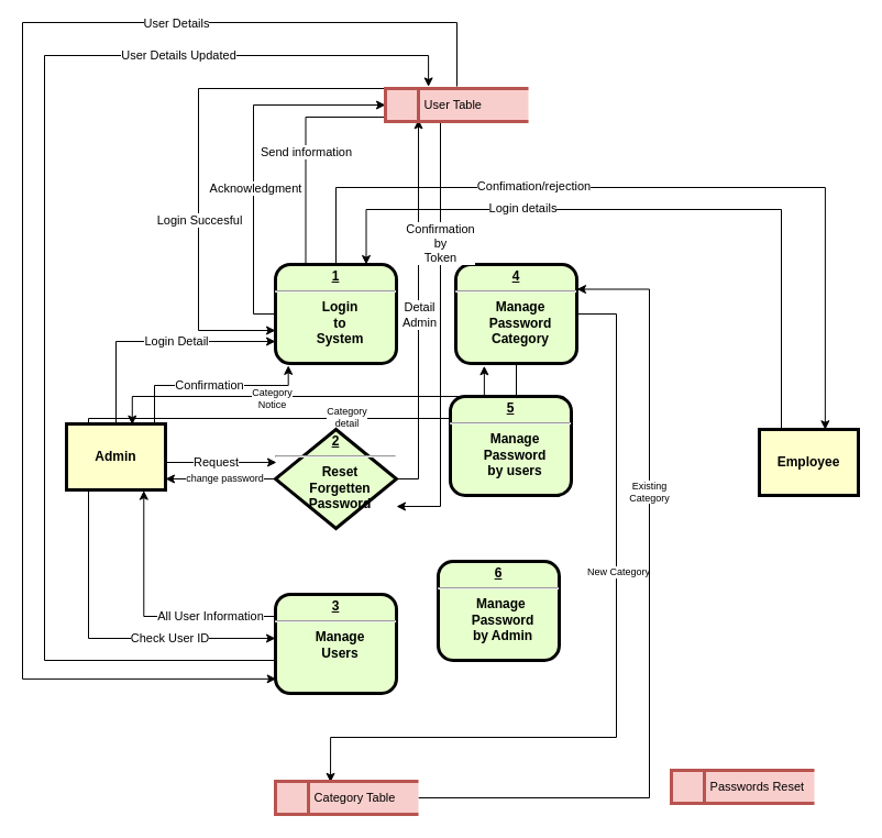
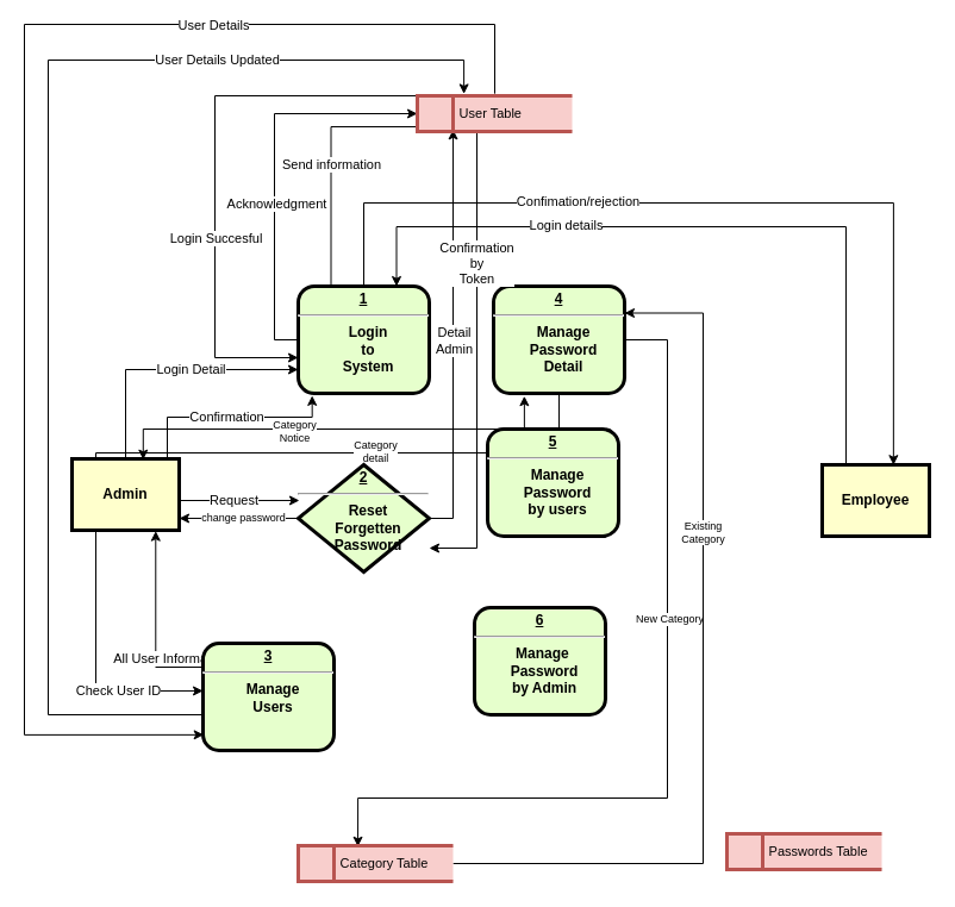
  <mxCell id="0" />
  <mxCell id="1" parent="0" />
  <mxCell id="2" style="edgeStyle=orthogonalEdgeStyle;rounded=0;orthogonalLoop=1;jettySize=auto;html=1;exitX=0.25;exitY=0;exitDx=0;exitDy=0;entryX=0.75;entryY=0;entryDx=0;entryDy=0;" parent="1" source="4" target="11" edge="1"><mxGeometry relative="1" as="geometry"><Array as="points"><mxPoint x="710" y="390" /><mxPoint x="710" y="190" /><mxPoint x="333" y="190" /></Array></mxGeometry></mxCell>
  <mxCell id="3" value="Login details" style="edgeLabel;html=1;align=center;verticalAlign=middle;resizable=0;points=[];" parent="2" vertex="1" connectable="0"><mxGeometry x="0.431" y="-2" relative="1" as="geometry"><mxPoint x="13" as="offset" /></mxGeometry></mxCell>
  <mxCell id="4" value="Employee" style="whiteSpace=wrap;align=center;verticalAlign=middle;fontStyle=1;strokeWidth=3;fillColor=#FFFFCC" parent="1" vertex="1"><mxGeometry x="690" y="390" width="90" height="60" as="geometry" /></mxCell>
  <mxCell id="5" style="edgeStyle=orthogonalEdgeStyle;rounded=0;orthogonalLoop=1;jettySize=auto;html=1;exitX=0.5;exitY=0;exitDx=0;exitDy=0;exitPerimeter=0;entryX=0.665;entryY=0.004;entryDx=0;entryDy=0;entryPerimeter=0;" parent="1" source="11" target="4" edge="1"><mxGeometry relative="1" as="geometry"><mxPoint x="750" y="390" as="targetPoint" /><Array as="points"><mxPoint x="305" y="170" /><mxPoint x="750" y="170" /><mxPoint x="750" y="390" /><mxPoint x="750" y="390" /></Array></mxGeometry></mxCell>
  <mxCell id="6" value="Confimation/rejection" style="edgeLabel;html=1;align=center;verticalAlign=middle;resizable=0;points=[];" parent="5" vertex="1" connectable="0"><mxGeometry x="-0.322" y="2" relative="1" as="geometry"><mxPoint as="offset" /></mxGeometry></mxCell>
  <mxCell id="7" style="edgeStyle=orthogonalEdgeStyle;rounded=0;orthogonalLoop=1;jettySize=auto;html=1;exitX=0.25;exitY=0;exitDx=0;exitDy=0;entryX=0.249;entryY=0.867;entryDx=0;entryDy=0;entryPerimeter=0;" parent="1" source="11" target="46" edge="1"><mxGeometry relative="1" as="geometry"><Array as="points"><mxPoint x="278" y="106" /></Array></mxGeometry></mxCell>
  <mxCell id="8" value="Send information" style="edgeLabel;html=1;align=center;verticalAlign=middle;resizable=0;points=[];" parent="7" vertex="1" connectable="0"><mxGeometry x="-0.137" relative="1" as="geometry"><mxPoint as="offset" /></mxGeometry></mxCell>
  <mxCell id="9" style="edgeStyle=orthogonalEdgeStyle;rounded=0;orthogonalLoop=1;jettySize=auto;html=1;entryX=0;entryY=0.5;entryDx=0;entryDy=0;exitX=0;exitY=0.5;exitDx=0;exitDy=0;" parent="1" source="11" target="46" edge="1"><mxGeometry relative="1" as="geometry"><Array as="points"><mxPoint x="230" y="285" /><mxPoint x="230" y="95" /></Array></mxGeometry></mxCell>
  <mxCell id="10" value="Acknowledgment" style="edgeLabel;html=1;align=center;verticalAlign=middle;resizable=0;points=[];" parent="9" vertex="1" connectable="0"><mxGeometry x="-0.183" y="-1" relative="1" as="geometry"><mxPoint as="offset" /></mxGeometry></mxCell>
  <mxCell id="11" value="&lt;p style=&quot;margin: 0px; margin-top: 4px; text-align: center; text-decoration: underline;&quot;&gt;&lt;strong&gt;1&lt;br&gt;&lt;/strong&gt;&lt;/p&gt;&lt;hr&gt;&lt;p style=&quot;margin: 0px; margin-left: 8px;&quot;&gt;Login&lt;/p&gt;&lt;p style=&quot;margin: 0px; margin-left: 8px;&quot;&gt;to&lt;/p&gt;&lt;p style=&quot;margin: 0px; margin-left: 8px;&quot;&gt;System&lt;/p&gt;" style="verticalAlign=middle;align=center;overflow=fill;fontSize=12;fontFamily=Helvetica;html=1;rounded=1;fontStyle=1;strokeWidth=3;fillColor=#E6FFCC" parent="1" vertex="1"><mxGeometry x="250" y="240" width="110" height="90" as="geometry" /></mxCell>
  <mxCell id="12" style="edgeStyle=orthogonalEdgeStyle;rounded=0;orthogonalLoop=1;jettySize=auto;html=1;entryX=0.781;entryY=1.011;entryDx=0;entryDy=0;entryPerimeter=0;" parent="1" source="16" target="32" edge="1"><mxGeometry relative="1" as="geometry"><mxPoint x="130" y="450" as="targetPoint" /><Array as="points"><mxPoint x="130" y="560" /></Array></mxGeometry></mxCell>
  <mxCell id="13" value="All User Information" style="edgeLabel;html=1;align=center;verticalAlign=middle;resizable=0;points=[];" parent="12" vertex="1" connectable="0"><mxGeometry x="-0.396" y="-1" relative="1" as="geometry"><mxPoint x="11" as="offset" /></mxGeometry></mxCell>
  <mxCell id="14" style="edgeStyle=orthogonalEdgeStyle;rounded=0;orthogonalLoop=1;jettySize=auto;html=1;entryX=0.301;entryY=-0.052;entryDx=0;entryDy=0;entryPerimeter=0;" parent="1" source="16" target="46" edge="1"><mxGeometry relative="1" as="geometry"><mxPoint x="390" y="70" as="targetPoint" /><Array as="points"><mxPoint x="40" y="600" /><mxPoint x="40" y="50" /><mxPoint x="389" y="50" /></Array></mxGeometry></mxCell>
  <mxCell id="15" value="User Details Updated" style="edgeLabel;html=1;align=center;verticalAlign=middle;resizable=0;points=[];" parent="14" vertex="1" connectable="0"><mxGeometry x="0.516" y="1" relative="1" as="geometry"><mxPoint x="19" as="offset" /></mxGeometry></mxCell>
- <mxCell id="16" value="&lt;p style=&quot;margin: 0px; margin-top: 4px; text-align: center; text-decoration: underline;&quot;&gt;&lt;strong&gt;3&lt;/strong&gt;&lt;/p&gt;&lt;hr&gt;&lt;p style=&quot;margin: 0px; margin-left: 8px;&quot;&gt;Manage&lt;/p&gt;&lt;p style=&quot;margin: 0px; margin-left: 8px;&quot;&gt;Users&lt;/p&gt;" style="verticalAlign=middle;align=center;overflow=fill;fontSize=12;fontFamily=Helvetica;html=1;rounded=1;fontStyle=1;strokeWidth=3;fillColor=#E6FFCC" parent="1" vertex="1"><mxGeometry x="250" y="540" width="110" height="90" as="geometry" /></mxCell>
+ <mxCell id="16" value="&lt;p style=&quot;margin: 0px; margin-top: 4px; text-align: center; text-decoration: underline;&quot;&gt;&lt;strong&gt;3&lt;/strong&gt;&lt;/p&gt;&lt;hr&gt;&lt;p style=&quot;margin: 0px; margin-left: 8px;&quot;&gt;Manage&lt;/p&gt;&lt;p style=&quot;margin: 0px; margin-left: 8px;&quot;&gt;Users&lt;/p&gt;" style="verticalAlign=middle;align=center;overflow=fill;fontSize=12;fontFamily=Helvetica;html=1;rounded=1;fontStyle=1;strokeWidth=3;fillColor=#E6FFCC" parent="1" vertex="1"><mxGeometry x="170" y="540" width="110" height="90" as="geometry" /></mxCell>
  <mxCell id="17" style="edgeStyle=orthogonalEdgeStyle;rounded=0;orthogonalLoop=1;jettySize=auto;html=1;fontSize=9;entryX=0.385;entryY=0.026;entryDx=0;entryDy=0;entryPerimeter=0;" parent="1" source="21" target="50" edge="1"><mxGeometry relative="1" as="geometry"><Array as="points"><mxPoint x="560" y="285" /><mxPoint x="560" y="670" /><mxPoint x="300" y="670" /></Array></mxGeometry></mxCell>
  <mxCell id="18" value="New Category" style="edgeLabel;html=1;align=center;verticalAlign=middle;resizable=0;points=[];fontSize=9;" parent="17" vertex="1" connectable="0"><mxGeometry x="-0.251" y="1" relative="1" as="geometry"><mxPoint as="offset" /></mxGeometry></mxCell>
  <mxCell id="19" style="edgeStyle=orthogonalEdgeStyle;rounded=0;orthogonalLoop=1;jettySize=auto;html=1;fontSize=9;entryX=0.664;entryY=0.011;entryDx=0;entryDy=0;entryPerimeter=0;" parent="1" source="21" target="32" edge="1"><mxGeometry relative="1" as="geometry"><Array as="points"><mxPoint x="469" y="360" /><mxPoint x="120" y="360" /></Array></mxGeometry></mxCell>
  <mxCell id="20" value="Category&lt;br&gt;Notice" style="edgeLabel;html=1;align=center;verticalAlign=middle;resizable=0;points=[];fontSize=9;" parent="19" vertex="1" connectable="0"><mxGeometry x="0.339" y="1" relative="1" as="geometry"><mxPoint x="18" as="offset" /></mxGeometry></mxCell>
- <mxCell id="21" value="&lt;p style=&quot;margin: 0px; margin-top: 4px; text-align: center; text-decoration: underline;&quot;&gt;&lt;strong&gt;4&lt;/strong&gt;&lt;/p&gt;&lt;hr&gt;&lt;p style=&quot;margin: 0px; margin-left: 8px;&quot;&gt;Manage&lt;/p&gt;&lt;p style=&quot;margin: 0px; margin-left: 8px;&quot;&gt;Password&lt;/p&gt;&lt;p style=&quot;margin: 0px; margin-left: 8px;&quot;&gt;Category&lt;/p&gt;" style="verticalAlign=middle;align=center;overflow=fill;fontSize=12;fontFamily=Helvetica;html=1;rounded=1;fontStyle=1;strokeWidth=3;fillColor=#E6FFCC" parent="1" vertex="1"><mxGeometry x="414" y="240" width="110" height="90" as="geometry" /></mxCell>
+ <mxCell id="21" value="&lt;p style=&quot;margin: 0px; margin-top: 4px; text-align: center; text-decoration: underline;&quot;&gt;&lt;strong&gt;4&lt;/strong&gt;&lt;/p&gt;&lt;hr&gt;&lt;p style=&quot;margin: 0px; margin-left: 8px;&quot;&gt;Manage&lt;/p&gt;&lt;p style=&quot;margin: 0px; margin-left: 8px;&quot;&gt;Password&lt;/p&gt;&lt;p style=&quot;margin: 0px; margin-left: 8px;&quot;&gt;Detail&lt;/p&gt;" style="verticalAlign=middle;align=center;overflow=fill;fontSize=12;fontFamily=Helvetica;html=1;rounded=1;fontStyle=1;strokeWidth=3;fillColor=#E6FFCC" parent="1" vertex="1"><mxGeometry x="414" y="240" width="110" height="90" as="geometry" /></mxCell>
  <mxCell id="22" style="edgeStyle=orthogonalEdgeStyle;rounded=0;orthogonalLoop=1;jettySize=auto;html=1;entryX=0;entryY=0.778;entryDx=0;entryDy=0;entryPerimeter=0;" parent="1" source="32" target="11" edge="1"><mxGeometry relative="1" as="geometry"><mxPoint x="230" y="310" as="targetPoint" /><Array as="points"><mxPoint x="105" y="310" /></Array></mxGeometry></mxCell>
  <mxCell id="23" value="Login Detail" style="edgeLabel;html=1;align=center;verticalAlign=middle;resizable=0;points=[];" parent="22" vertex="1" connectable="0"><mxGeometry x="-0.08" y="1" relative="1" as="geometry"><mxPoint x="28" as="offset" /></mxGeometry></mxCell>
  <mxCell id="24" style="edgeStyle=orthogonalEdgeStyle;rounded=0;orthogonalLoop=1;jettySize=auto;html=1;entryX=0.106;entryY=1.021;entryDx=0;entryDy=0;entryPerimeter=0;" parent="1" source="32" target="11" edge="1"><mxGeometry x="-0.148" relative="1" as="geometry"><Array as="points"><mxPoint x="140" y="350" /><mxPoint x="262" y="350" /></Array><mxPoint as="offset" /></mxGeometry></mxCell>
  <mxCell id="25" value="Confirmation" style="edgeLabel;html=1;align=center;verticalAlign=middle;resizable=0;points=[];" parent="24" vertex="1" connectable="0"><mxGeometry x="-0.336" y="1" relative="1" as="geometry"><mxPoint x="26" as="offset" /></mxGeometry></mxCell>
  <mxCell id="26" style="edgeStyle=orthogonalEdgeStyle;rounded=0;orthogonalLoop=1;jettySize=auto;html=1;entryX=0;entryY=0.444;entryDx=0;entryDy=0;entryPerimeter=0;" parent="1" source="32" target="16" edge="1"><mxGeometry relative="1" as="geometry"><mxPoint x="240" y="590" as="targetPoint" /><Array as="points"><mxPoint x="80" y="580" /></Array></mxGeometry></mxCell>
  <mxCell id="27" value="Check User ID" style="edgeLabel;html=1;align=center;verticalAlign=middle;resizable=0;points=[];" parent="26" vertex="1" connectable="0"><mxGeometry x="0.374" y="-2" relative="1" as="geometry"><mxPoint x="-2" y="-2" as="offset" /></mxGeometry></mxCell>
  <mxCell id="28" style="edgeStyle=orthogonalEdgeStyle;rounded=0;orthogonalLoop=1;jettySize=auto;html=1;exitX=1;exitY=0.25;exitDx=0;exitDy=0;entryX=0.009;entryY=0.333;entryDx=0;entryDy=0;entryPerimeter=0;" parent="1" source="32" target="39" edge="1"><mxGeometry relative="1" as="geometry"><mxPoint x="250" y="420" as="targetPoint" /><Array as="points"><mxPoint x="150" y="420" /></Array></mxGeometry></mxCell>
  <mxCell id="29" value="Request" style="edgeLabel;html=1;align=center;verticalAlign=middle;resizable=0;points=[];" parent="28" vertex="1" connectable="0"><mxGeometry x="-0.269" relative="1" as="geometry"><mxPoint x="22" as="offset" /></mxGeometry></mxCell>
  <mxCell id="30" style="edgeStyle=orthogonalEdgeStyle;rounded=0;orthogonalLoop=1;jettySize=auto;html=1;fontSize=9;entryX=0.235;entryY=1.025;entryDx=0;entryDy=0;entryPerimeter=0;" parent="1" source="32" target="21" edge="1"><mxGeometry relative="1" as="geometry"><mxPoint x="440" y="340" as="targetPoint" /><Array as="points"><mxPoint x="80" y="380" /><mxPoint x="440" y="380" /></Array></mxGeometry></mxCell>
  <mxCell id="31" value="Category&lt;br&gt;detail" style="edgeLabel;html=1;align=center;verticalAlign=middle;resizable=0;points=[];fontSize=9;" parent="30" vertex="1" connectable="0"><mxGeometry x="0.029" y="2" relative="1" as="geometry"><mxPoint x="27" as="offset" /></mxGeometry></mxCell>
  <mxCell id="32" value="Admin" style="whiteSpace=wrap;align=center;verticalAlign=middle;fontStyle=1;strokeWidth=3;fillColor=#FFFFCC" parent="1" vertex="1"><mxGeometry x="60" y="385" width="90" height="60" as="geometry" /></mxCell>
  <mxCell id="33" value="&lt;p style=&quot;margin: 0px; margin-top: 4px; text-align: center; text-decoration: underline;&quot;&gt;&lt;strong&gt;5&lt;br&gt;&lt;/strong&gt;&lt;/p&gt;&lt;hr&gt;&lt;p style=&quot;margin: 0px; margin-left: 8px;&quot;&gt;Manage&lt;/p&gt;&lt;p style=&quot;margin: 0px; margin-left: 8px;&quot;&gt;Password&lt;/p&gt;&lt;p style=&quot;margin: 0px; margin-left: 8px;&quot;&gt;by users&lt;/p&gt;" style="verticalAlign=middle;align=center;overflow=fill;fontSize=12;fontFamily=Helvetica;html=1;rounded=1;fontStyle=1;strokeWidth=3;fillColor=#E6FFCC" parent="1" vertex="1"><mxGeometry x="409" y="360" width="110" height="90" as="geometry" /></mxCell>
  <mxCell id="34" value="&lt;p style=&quot;margin: 0px; margin-top: 4px; text-align: center; text-decoration: underline;&quot;&gt;&lt;strong&gt;6&lt;/strong&gt;&lt;/p&gt;&lt;hr&gt;&lt;p style=&quot;margin: 0px; margin-left: 8px;&quot;&gt;Manage&amp;nbsp;&lt;/p&gt;&lt;p style=&quot;margin: 0px; margin-left: 8px;&quot;&gt;Password&lt;/p&gt;&lt;p style=&quot;margin: 0px; margin-left: 8px;&quot;&gt;by Admin&lt;/p&gt;" style="verticalAlign=middle;align=center;overflow=fill;fontSize=12;fontFamily=Helvetica;html=1;rounded=1;fontStyle=1;strokeWidth=3;fillColor=#E6FFCC" parent="1" vertex="1"><mxGeometry x="398" y="510" width="110" height="90" as="geometry" /></mxCell>
  <mxCell id="35" style="edgeStyle=orthogonalEdgeStyle;rounded=0;orthogonalLoop=1;jettySize=auto;html=1;entryX=0.231;entryY=0.944;entryDx=0;entryDy=0;entryPerimeter=0;" parent="1" source="39" target="46" edge="1"><mxGeometry relative="1" as="geometry"><Array as="points"><mxPoint x="380" y="435" /></Array></mxGeometry></mxCell>
  <mxCell id="36" value="Detail&lt;br&gt;Admin" style="edgeLabel;html=1;align=center;verticalAlign=middle;resizable=0;points=[];" parent="35" vertex="1" connectable="0"><mxGeometry x="-0.021" relative="1" as="geometry"><mxPoint as="offset" /></mxGeometry></mxCell>
  <mxCell id="37" style="edgeStyle=orthogonalEdgeStyle;rounded=0;orthogonalLoop=1;jettySize=auto;html=1;entryX=1;entryY=0.833;entryDx=0;entryDy=0;entryPerimeter=0;" parent="1" source="39" target="32" edge="1"><mxGeometry relative="1" as="geometry" /></mxCell>
  <mxCell id="38" value="change password" style="edgeLabel;html=1;align=center;verticalAlign=middle;resizable=0;points=[];fontSize=9;" parent="37" vertex="1" connectable="0"><mxGeometry x="0.313" relative="1" as="geometry"><mxPoint x="19" as="offset" /></mxGeometry></mxCell>
  <mxCell id="39" value="&lt;p style=&quot;margin: 0px; margin-top: 4px; text-align: center; text-decoration: underline;&quot;&gt;&lt;strong&gt;2&lt;br&gt;&lt;/strong&gt;&lt;/p&gt;&lt;hr&gt;&lt;p style=&quot;margin: 0px; margin-left: 8px;&quot;&gt;Reset&lt;/p&gt;&lt;p style=&quot;margin: 0px; margin-left: 8px;&quot;&gt;Forgetten&lt;/p&gt;&lt;p style=&quot;margin: 0px; margin-left: 8px;&quot;&gt;Password&lt;/p&gt;" style="rhombus;verticalAlign=middle;align=center;overflow=fill;fontSize=12;fontFamily=Helvetica;html=1;fontStyle=1;strokeWidth=3;fillColor=#E6FFCC;" parent="1" vertex="1"><mxGeometry x="250" y="390" width="110" height="90" as="geometry" /></mxCell>
  <mxCell id="40" style="edgeStyle=orthogonalEdgeStyle;rounded=0;orthogonalLoop=1;jettySize=auto;html=1;exitX=0;exitY=0;exitDx=0;exitDy=0;entryX=0;entryY=0.667;entryDx=0;entryDy=0;entryPerimeter=0;" parent="1" source="46" target="11" edge="1"><mxGeometry relative="1" as="geometry"><mxPoint x="348" y="90" as="sourcePoint" /><mxPoint x="250" y="290" as="targetPoint" /><Array as="points"><mxPoint x="180" y="80" /><mxPoint x="180" y="300" /></Array></mxGeometry></mxCell>
  <mxCell id="41" value="Login Succesful" style="edgeLabel;html=1;align=center;verticalAlign=middle;resizable=0;points=[];" parent="40" vertex="1" connectable="0"><mxGeometry x="0.258" relative="1" as="geometry"><mxPoint as="offset" /></mxGeometry></mxCell>
  <mxCell id="42" style="edgeStyle=orthogonalEdgeStyle;rounded=0;orthogonalLoop=1;jettySize=auto;html=1;entryX=0.006;entryY=0.854;entryDx=0;entryDy=0;entryPerimeter=0;exitX=0.5;exitY=-0.061;exitDx=0;exitDy=0;exitPerimeter=0;" parent="1" source="46" target="16" edge="1"><mxGeometry relative="1" as="geometry"><Array as="points"><mxPoint x="415" y="20" /><mxPoint x="20" y="20" /><mxPoint x="20" y="617" /></Array></mxGeometry></mxCell>
  <mxCell id="43" value="User Details" style="edgeLabel;html=1;align=center;verticalAlign=middle;resizable=0;points=[];" parent="42" vertex="1" connectable="0"><mxGeometry x="-0.509" relative="1" as="geometry"><mxPoint as="offset" /></mxGeometry></mxCell>
  <mxCell id="44" style="edgeStyle=orthogonalEdgeStyle;rounded=0;orthogonalLoop=1;jettySize=auto;html=1;entryX=1;entryY=0.778;entryDx=0;entryDy=0;entryPerimeter=0;" parent="1" source="46" target="39" edge="1"><mxGeometry relative="1" as="geometry"><Array as="points"><mxPoint x="400" y="460" /></Array></mxGeometry></mxCell>
  <mxCell id="45" value="Confirmation&lt;br&gt;by&lt;br&gt;Token" style="edgeLabel;html=1;align=center;verticalAlign=middle;resizable=0;points=[];" parent="44" vertex="1" connectable="0"><mxGeometry x="-0.514" y="-1" relative="1" as="geometry"><mxPoint y="15" as="offset" /></mxGeometry></mxCell>
  <mxCell id="46" value="&lt;span style=&quot;white-space: pre;&quot;&gt;&#09;&amp;nbsp;&lt;/span&gt;&amp;nbsp;User Table" style="html=1;dashed=0;whitespace=wrap;shape=mxgraph.dfd.dataStoreID;align=left;spacingLeft=3;points=[[0,0],[0.5,0],[1,0],[0,0.5],[1,0.5],[0,1],[0.5,1],[1,1]];fontFamily=Helvetica;fontSize=11;shadow=0;strokeWidth=3;fillColor=#f8cecc;strokeColor=#b85450;" parent="1" vertex="1"><mxGeometry x="350" y="80" width="130" height="30" as="geometry" /></mxCell>
- <mxCell id="47" value="&lt;span style=&quot;white-space: pre;&quot;&gt;&#09;&amp;nbsp;&lt;/span&gt;&amp;nbsp;Passwords Reset" style="html=1;dashed=0;whitespace=wrap;shape=mxgraph.dfd.dataStoreID;align=left;spacingLeft=3;points=[[0,0],[0.5,0],[1,0],[0,0.5],[1,0.5],[0,1],[0.5,1],[1,1]];fontFamily=Helvetica;fontSize=11;shadow=0;strokeWidth=3;fillColor=#f8cecc;strokeColor=#b85450;" parent="1" vertex="1"><mxGeometry x="610" y="700" width="130" height="30" as="geometry" /></mxCell>
+ <mxCell id="47" value="&lt;span style=&quot;white-space: pre;&quot;&gt;&#09;&amp;nbsp;&lt;/span&gt;&amp;nbsp;Passwords Table" style="html=1;dashed=0;whitespace=wrap;shape=mxgraph.dfd.dataStoreID;align=left;spacingLeft=3;points=[[0,0],[0.5,0],[1,0],[0,0.5],[1,0.5],[0,1],[0.5,1],[1,1]];fontFamily=Helvetica;fontSize=11;shadow=0;strokeWidth=3;fillColor=#f8cecc;strokeColor=#b85450;" parent="1" vertex="1"><mxGeometry x="610" y="700" width="130" height="30" as="geometry" /></mxCell>
  <mxCell id="48" style="edgeStyle=orthogonalEdgeStyle;rounded=0;orthogonalLoop=1;jettySize=auto;html=1;fontSize=9;entryX=1;entryY=0.25;entryDx=0;entryDy=0;" parent="1" source="50" target="21" edge="1"><mxGeometry relative="1" as="geometry"><mxPoint x="590" y="240" as="targetPoint" /><Array as="points"><mxPoint x="590" y="725" /><mxPoint x="590" y="262" /></Array></mxGeometry></mxCell>
  <mxCell id="49" value="Existing&lt;br&gt;Category" style="edgeLabel;html=1;align=center;verticalAlign=middle;resizable=0;points=[];fontSize=9;" parent="48" vertex="1" connectable="0"><mxGeometry x="0.324" y="1" relative="1" as="geometry"><mxPoint as="offset" /></mxGeometry></mxCell>
  <mxCell id="50" value="&lt;span style=&quot;white-space: pre;&quot;&gt;&#09;&amp;nbsp;&lt;/span&gt;&amp;nbsp;Category Table" style="html=1;dashed=0;whitespace=wrap;shape=mxgraph.dfd.dataStoreID;align=left;spacingLeft=3;points=[[0,0],[0.5,0],[1,0],[0,0.5],[1,0.5],[0,1],[0.5,1],[1,1]];fontFamily=Helvetica;fontSize=11;shadow=0;strokeWidth=3;fillColor=#f8cecc;strokeColor=#b85450;" parent="1" vertex="1"><mxGeometry x="250" y="710" width="130" height="30" as="geometry" /></mxCell>
